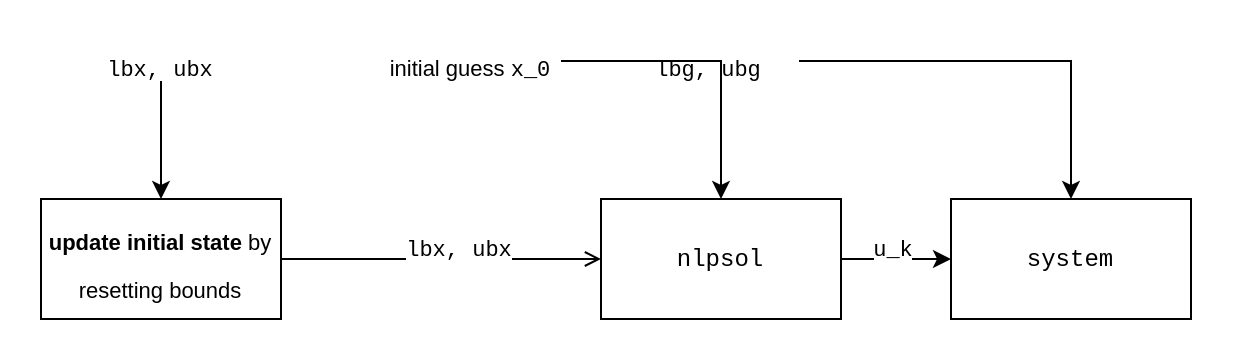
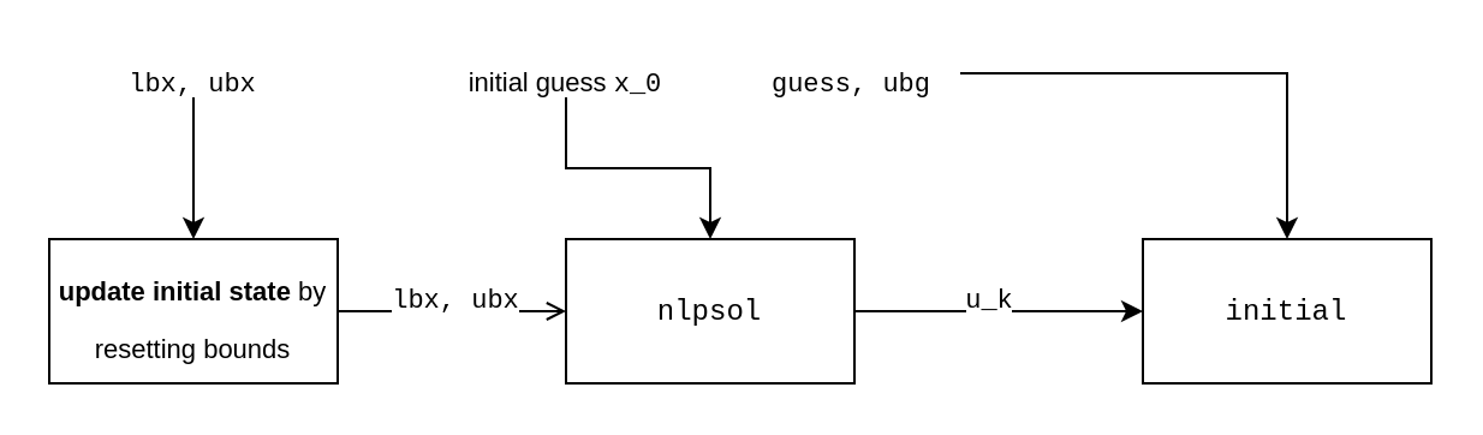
  <mxCell id="0" />
  <mxCell id="1" parent="0" />
  <mxCell id="2" style="edgeStyle=orthogonalEdgeStyle;rounded=0;orthogonalLoop=1;jettySize=auto;html=1;exitX=1;exitY=0.5;exitDx=0;exitDy=0;entryX=0;entryY=0.5;entryDx=0;entryDy=0;" edge="1" parent="1" source="4" target="5"><mxGeometry relative="1" as="geometry" /></mxCell>
  <mxCell id="3" value="&lt;font style=&quot;font-size: 11px&quot; face=&quot;Courier New&quot;&gt;u_k&lt;/font&gt;" style="edgeLabel;html=1;align=center;verticalAlign=middle;resizable=0;points=[];fontSize=20;" vertex="1" connectable="0" parent="2"><mxGeometry x="-0.083" y="-2" relative="1" as="geometry"><mxPoint y="-12" as="offset" /></mxGeometry></mxCell>
- <mxCell id="4" value="&lt;font face=&quot;Courier New&quot;&gt;nlpsol&lt;/font&gt;" style="rounded=0;whiteSpace=wrap;html=1;" vertex="1" parent="1"><mxGeometry x="300" y="99" width="120" height="60" as="geometry" /></mxCell>
- <mxCell id="5" value="&lt;font face=&quot;Courier New&quot;&gt;system&lt;/font&gt;" style="rounded=0;whiteSpace=wrap;html=1;" vertex="1" parent="1"><mxGeometry x="475" y="99" width="120" height="60" as="geometry" /></mxCell>
+ <mxCell id="4" value="&lt;font face=&quot;Courier New&quot;&gt;nlpsol&lt;/font&gt;" style="rounded=0;whiteSpace=wrap;html=1;" vertex="1" parent="1"><mxGeometry x="235" y="99" width="120" height="60" as="geometry" /></mxCell>
+ <mxCell id="5" value="&lt;font face=&quot;Courier New&quot;&gt;initial&lt;/font&gt;" style="rounded=0;whiteSpace=wrap;html=1;" vertex="1" parent="1"><mxGeometry x="475" y="99" width="120" height="60" as="geometry" /></mxCell>
  <mxCell id="6" style="edgeStyle=orthogonalEdgeStyle;rounded=0;orthogonalLoop=1;jettySize=auto;html=1;exitX=1;exitY=0.5;exitDx=0;exitDy=0;entryX=0;entryY=0.5;entryDx=0;entryDy=0;fontSize=20;endArrow=open;" edge="1" parent="1" source="8" target="4"><mxGeometry relative="1" as="geometry" /></mxCell>
  <mxCell id="7" value="&lt;font face=&quot;Courier New&quot; style=&quot;font-size: 11px&quot;&gt;lbx, ubx&lt;/font&gt;" style="edgeLabel;html=1;align=center;verticalAlign=middle;resizable=0;points=[];fontSize=20;" vertex="1" connectable="0" parent="6"><mxGeometry x="0.221" y="1" relative="1" as="geometry"><mxPoint x="-10" y="-9" as="offset" /></mxGeometry></mxCell>
  <mxCell id="8" value="&lt;font style=&quot;font-size: 11px&quot;&gt;&lt;b&gt;update initial state&lt;/b&gt; by resetting bounds&lt;/font&gt;" style="rounded=0;whiteSpace=wrap;html=1;fontSize=20;" vertex="1" parent="1"><mxGeometry x="20" y="99" width="120" height="60" as="geometry" /></mxCell>
  <mxCell id="9" style="edgeStyle=orthogonalEdgeStyle;rounded=0;orthogonalLoop=1;jettySize=auto;html=1;entryX=0.5;entryY=0;entryDx=0;entryDy=0;fontSize=20;" edge="1" parent="1" source="10" target="4"><mxGeometry relative="1" as="geometry" /></mxCell>
  <mxCell id="10" value="&lt;font style=&quot;font-size: 11px&quot;&gt;initial guess &lt;font face=&quot;Courier New&quot;&gt;x_0&lt;/font&gt;&lt;/font&gt;" style="text;html=1;strokeColor=none;fillColor=none;align=center;verticalAlign=middle;whiteSpace=wrap;rounded=0;fontSize=20;" vertex="1" parent="1"><mxGeometry x="190" y="20" width="90" height="20" as="geometry" /></mxCell>
  <mxCell id="11" style="edgeStyle=orthogonalEdgeStyle;rounded=0;orthogonalLoop=1;jettySize=auto;html=1;fontSize=20;" edge="1" parent="1" source="12" target="5"><mxGeometry relative="1" as="geometry" /></mxCell>
- <mxCell id="12" value="&lt;span style=&quot;font-size: 11px&quot;&gt;&lt;font face=&quot;Courier New&quot;&gt;lbg, ubg&lt;/font&gt;&lt;/span&gt;" style="text;html=1;strokeColor=none;fillColor=none;align=center;verticalAlign=middle;whiteSpace=wrap;rounded=0;fontSize=20;" vertex="1" parent="1"><mxGeometry x="309" y="20" width="90" height="20" as="geometry" /></mxCell>
+ <mxCell id="12" value="&lt;span style=&quot;font-size: 11px&quot;&gt;&lt;font face=&quot;Courier New&quot;&gt;guess, ubg&lt;/font&gt;&lt;/span&gt;" style="text;html=1;strokeColor=none;fillColor=none;align=center;verticalAlign=middle;whiteSpace=wrap;rounded=0;fontSize=20;" vertex="1" parent="1"><mxGeometry x="309" y="20" width="90" height="20" as="geometry" /></mxCell>
  <mxCell id="13" style="edgeStyle=orthogonalEdgeStyle;rounded=0;orthogonalLoop=1;jettySize=auto;html=1;entryX=0.5;entryY=0;entryDx=0;entryDy=0;fontSize=20;" edge="1" parent="1" source="14" target="8"><mxGeometry relative="1" as="geometry" /></mxCell>
  <mxCell id="14" value="&lt;span style=&quot;font-size: 11px&quot;&gt;&lt;font face=&quot;Courier New&quot;&gt;lbx, ubx&lt;/font&gt;&lt;/span&gt;" style="text;html=1;strokeColor=none;fillColor=none;align=center;verticalAlign=middle;whiteSpace=wrap;rounded=0;fontSize=20;" vertex="1" parent="1"><mxGeometry x="35" y="20" width="90" height="20" as="geometry" /></mxCell>
